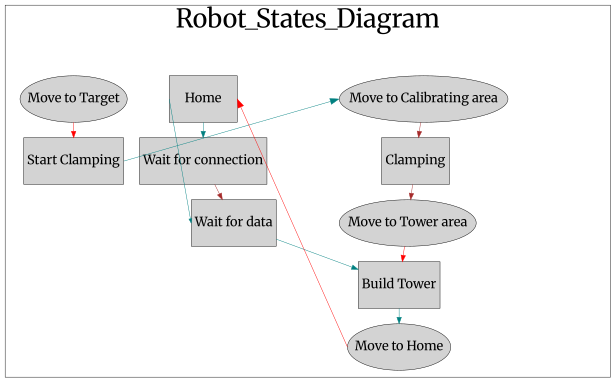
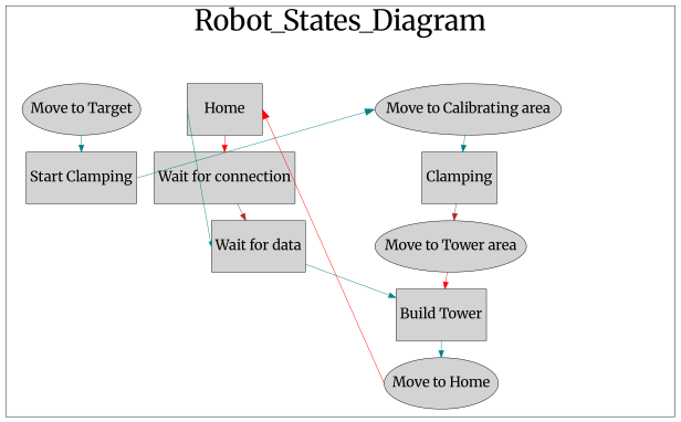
  digraph {
    fontname=Merriweather
    rankdir=TB
    splines=false
    node [fontname=Merriweather fontsize=30 shape=rectangle style=filled]
    edge [arrowsize=1.5 color=teal fontname=Merriweather style=solid]
    n1 [height=1.5 label=Home width=2.2]
    n2 [height=1.5 label="Wait for connection" width=2.2]
    n3 [height=1.5 label="Wait for data" width=2.2]
    n4 [height=1.5 label="Move to Target" width=2.2 shape=""]
    n5 [height=1.5 label="Start Clamping" width=2.2]
    n6 [height=1.5 label=Clamping width=2.2]
    n7 [height=1.5 label="Move to Tower area" width=2.2 shape=""]
    n8 [height=1.5 label="Build Tower" width=2.2]
    n9 [height=1.5 label="Move to Home" width=2.2 shape=""]
    n10 [height=1.5 label="Move to Calibrating area" width=2.2 shape=""]
    invisible_node [height=0 shape=none style=invis width=0 fontsize=""]
    subgraph cluster_1 {
      fontsize=60
      label=Robot_States_Diagram
      invisible_node
      subgraph cluster_2 {
        fontsize=60
        label=Robot_States_Diagram
        rank=same
        style=invis
        n1
        n2
        n3
        n4
        n5
      }
      subgraph cluster_3 {
        fontsize=60
        label=Robot_States_Diagram
        rank=same
        style=invis
        n6
        n7
        n8
        n9
        n10
      }
    }
-   n1 -> n2 [splines=line]
+   n1 -> n2 [color=red splines=line]
    n1 -> n3 [constraint=false headport=w splines=true tailport=w arrowsize="" style=""]
    n2 -> n3 [color=brown splines=line]
    n3 -> n8 [splines=line]
-   n4 -> n5 [color=red splines=line]
+   n4 -> n5 [splines=line]
    n5 -> n10 [arrowsize=2 constraint=false headport=w tailport=e style=""]
    n6 -> n7 [color=brown]
    n7 -> n8 [color=red]
    n8 -> n9
    n9 -> n1 [arrowsize=2 color=red constraint=false headport=e tailport=w]
-   n10 -> n6 [color=brown]
+   n10 -> n6
    invisible_node -> n3 [style=invis arrowsize="" color=""]
    invisible_node -> n7 [style=invis arrowsize="" color=""]
  }
